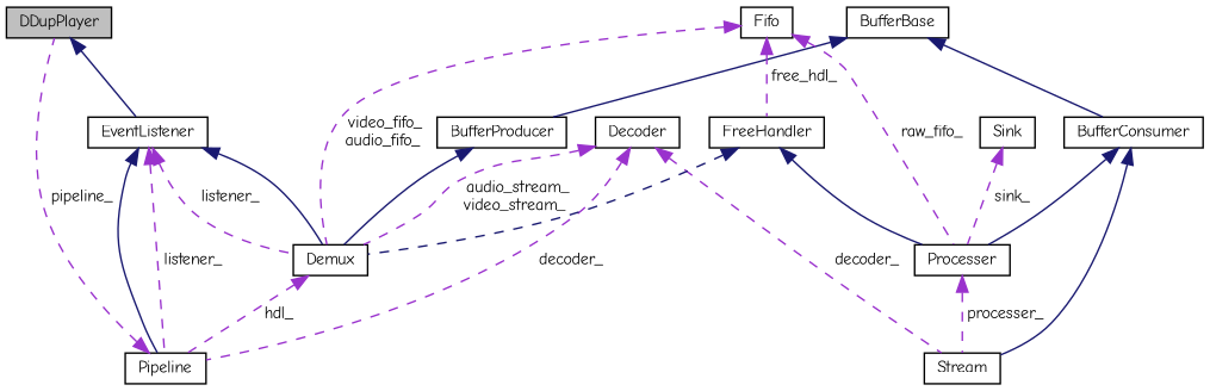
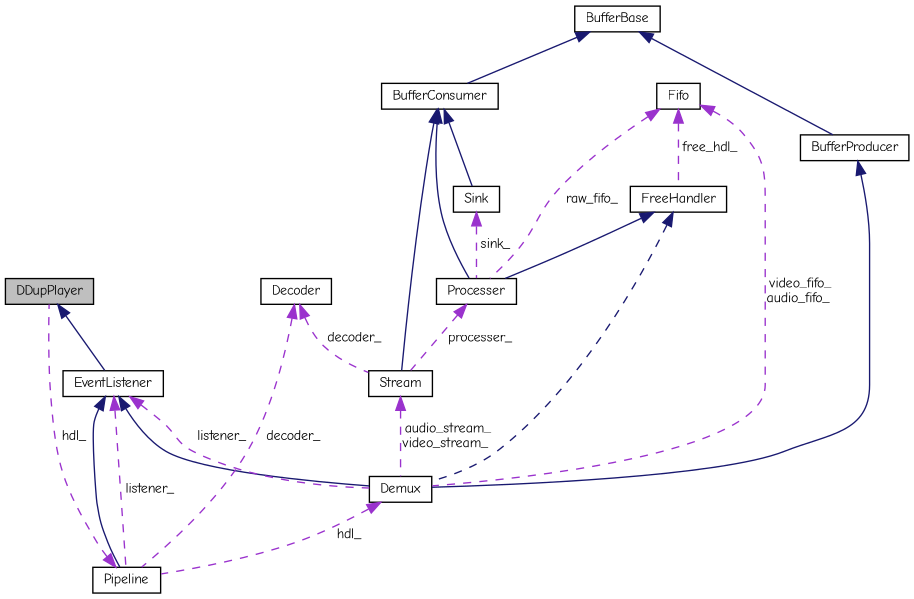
  digraph {
    fontname="Comic Neue"
    node [color=black fillcolor=white fontname="Comic Neue" fontsize=10 shape=record style=filled]
    edge [color=darkorchid3 dir=back fontname="Comic Neue" fontsize=10 labelfontname=Helvetica labelfontsize=10 style=dashed]
    n1 [fillcolor=grey75 fontcolor=black height=0.2 label=DDupPlayer width=0.4]
    n2 [height=0.2 label=EventListener width=0.4]
    n3 [height=0.2 label=Pipeline width=0.4]
    n4 [height=0.2 label=Demux width=0.4]
    n5 [height=0.2 label=Decoder width=0.4]
    n6 [height=0.2 label=Stream width=0.4]
    n7 [height=0.2 label=BufferProducer width=0.4]
    n8 [height=0.2 label=Processer width=0.4]
    n9 [height=0.2 label=BufferBase width=0.4]
    n10 [height=0.2 label=BufferConsumer width=0.4]
    n11 [height=0.2 label=Sink width=0.4]
    n12 [height=0.2 label=FreeHandler width=0.4]
    n13 [height=0.2 label=Fifo width=0.4]
    n1 -> n2 [color=midnightblue style=solid]
    n2 -> n3 [color=midnightblue style=solid]
    n2 -> n3 [label=" listener_"]
    n2 -> n4 [color=midnightblue style=solid]
    n2 -> n4 [label=" listener_"]
-   n3 -> n1 [label=" pipeline_"]
+   n3 -> n1 [label=" hdl_"]
    n4 -> n3 [label=" hdl_"]
    n5 -> n3 [label=" decoder_"]
    n5 -> n6 [label=" decoder_"]
-   n5 -> n4 [label=" audio_stream_\nvideo_stream_"]
+   n6 -> n4 [label=" audio_stream_\nvideo_stream_"]
    n7 -> n4 [color=midnightblue style=solid]
    n8 -> n6 [label=" processer_"]
    n9 -> n7 [color=midnightblue style=solid]
    n9 -> n10 [color=midnightblue style=solid]
    n10 -> n6 [color=midnightblue style=solid]
    n10 -> n8 [color=midnightblue style=solid]
+   n10 -> n11 [color=midnightblue style=solid]
    n11 -> n8 [label=" sink_"]
    n12 -> n4 [color=midnightblue]
    n12 -> n8 [color=midnightblue style=solid]
    n13 -> n4 [label=" video_fifo_\naudio_fifo_"]
    n13 -> n8 [label=" raw_fifo_"]
    n13 -> n12 [label=" free_hdl_"]
  }
